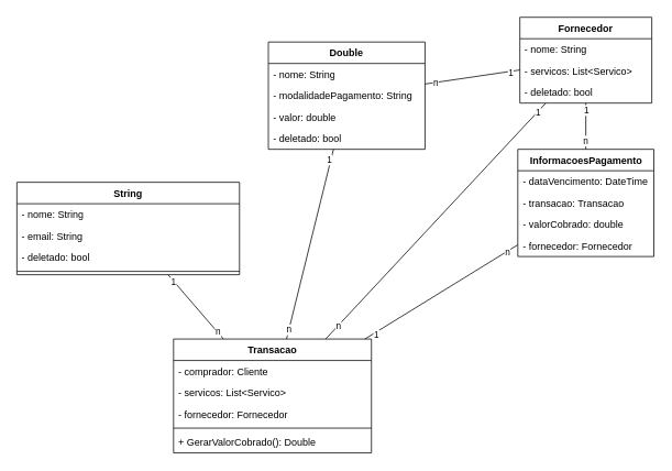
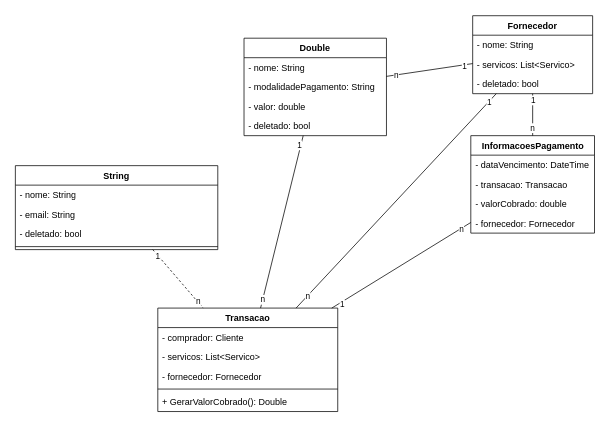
  <mxCell id="0" />
  <mxCell id="1" parent="0" />
  <mxCell id="2" value="String" style="swimlane;fontStyle=1;align=center;verticalAlign=top;childLayout=stackLayout;horizontal=1;startSize=26;horizontalStack=0;resizeParent=1;resizeParentMax=0;resizeLast=0;collapsible=1;marginBottom=0;whiteSpace=wrap;html=1;" parent="1" vertex="1"><mxGeometry x="20" y="220" width="270" height="112" as="geometry" /></mxCell>
  <mxCell id="3" value="- nome: String" style="text;strokeColor=none;fillColor=none;align=left;verticalAlign=top;spacingLeft=4;spacingRight=4;overflow=hidden;rotatable=0;points=[[0,0.5],[1,0.5]];portConstraint=eastwest;whiteSpace=wrap;html=1;" parent="2" vertex="1"><mxGeometry y="26" width="270" height="26" as="geometry" /></mxCell>
  <mxCell id="4" value="- email: String" style="text;strokeColor=none;fillColor=none;align=left;verticalAlign=top;spacingLeft=4;spacingRight=4;overflow=hidden;rotatable=0;points=[[0,0.5],[1,0.5]];portConstraint=eastwest;whiteSpace=wrap;html=1;" parent="2" vertex="1"><mxGeometry y="52" width="270" height="26" as="geometry" /></mxCell>
  <mxCell id="5" value="- deletado: bool" style="text;strokeColor=none;fillColor=none;align=left;verticalAlign=top;spacingLeft=4;spacingRight=4;overflow=hidden;rotatable=0;points=[[0,0.5],[1,0.5]];portConstraint=eastwest;whiteSpace=wrap;html=1;" vertex="1" parent="2"><mxGeometry y="78" width="270" height="26" as="geometry" /></mxCell>
  <mxCell id="6" value="" style="line;strokeWidth=1;fillColor=none;align=left;verticalAlign=middle;spacingTop=-1;spacingLeft=3;spacingRight=3;rotatable=0;labelPosition=right;points=[];portConstraint=eastwest;strokeColor=inherit;" parent="2" vertex="1"><mxGeometry y="104" width="270" height="8" as="geometry" /></mxCell>
  <mxCell id="7" value="Double" style="swimlane;fontStyle=1;align=center;verticalAlign=top;childLayout=stackLayout;horizontal=1;startSize=26;horizontalStack=0;resizeParent=1;resizeParentMax=0;resizeLast=0;collapsible=1;marginBottom=0;whiteSpace=wrap;html=1;" parent="1" vertex="1"><mxGeometry x="325" y="50" width="190" height="130" as="geometry" /></mxCell>
  <mxCell id="8" value="- nome: String" style="text;strokeColor=none;fillColor=none;align=left;verticalAlign=top;spacingLeft=4;spacingRight=4;overflow=hidden;rotatable=0;points=[[0,0.5],[1,0.5]];portConstraint=eastwest;whiteSpace=wrap;html=1;" parent="7" vertex="1"><mxGeometry y="26" width="190" height="26" as="geometry" /></mxCell>
  <mxCell id="9" value="- modalidadePagamento: String" style="text;strokeColor=none;fillColor=none;align=left;verticalAlign=top;spacingLeft=4;spacingRight=4;overflow=hidden;rotatable=0;points=[[0,0.5],[1,0.5]];portConstraint=eastwest;whiteSpace=wrap;html=1;" parent="7" vertex="1"><mxGeometry y="52" width="190" height="26" as="geometry" /></mxCell>
  <mxCell id="10" value="- valor: double" style="text;strokeColor=none;fillColor=none;align=left;verticalAlign=top;spacingLeft=4;spacingRight=4;overflow=hidden;rotatable=0;points=[[0,0.5],[1,0.5]];portConstraint=eastwest;whiteSpace=wrap;html=1;" parent="7" vertex="1"><mxGeometry y="78" width="190" height="26" as="geometry" /></mxCell>
  <mxCell id="11" value="- deletado: bool" style="text;strokeColor=none;fillColor=none;align=left;verticalAlign=top;spacingLeft=4;spacingRight=4;overflow=hidden;rotatable=0;points=[[0,0.5],[1,0.5]];portConstraint=eastwest;whiteSpace=wrap;html=1;" parent="7" vertex="1"><mxGeometry y="104" width="190" height="26" as="geometry" /></mxCell>
  <mxCell id="12" value="Fornecedor" style="swimlane;fontStyle=1;align=center;verticalAlign=top;childLayout=stackLayout;horizontal=1;startSize=26;horizontalStack=0;resizeParent=1;resizeParentMax=0;resizeLast=0;collapsible=1;marginBottom=0;whiteSpace=wrap;html=1;" parent="1" vertex="1"><mxGeometry x="630" y="20" width="160" height="104" as="geometry" /></mxCell>
  <mxCell id="13" value="- nome: String" style="text;strokeColor=none;fillColor=none;align=left;verticalAlign=top;spacingLeft=4;spacingRight=4;overflow=hidden;rotatable=0;points=[[0,0.5],[1,0.5]];portConstraint=eastwest;whiteSpace=wrap;html=1;" parent="12" vertex="1"><mxGeometry y="26" width="160" height="26" as="geometry" /></mxCell>
  <mxCell id="14" value="- servicos: List&amp;lt;Servico&amp;gt;" style="text;strokeColor=none;fillColor=none;align=left;verticalAlign=top;spacingLeft=4;spacingRight=4;overflow=hidden;rotatable=0;points=[[0,0.5],[1,0.5]];portConstraint=eastwest;whiteSpace=wrap;html=1;" parent="12" vertex="1"><mxGeometry y="52" width="160" height="26" as="geometry" /></mxCell>
  <mxCell id="15" value="- deletado: bool" style="text;strokeColor=none;fillColor=none;align=left;verticalAlign=top;spacingLeft=4;spacingRight=4;overflow=hidden;rotatable=0;points=[[0,0.5],[1,0.5]];portConstraint=eastwest;whiteSpace=wrap;html=1;" vertex="1" parent="12"><mxGeometry y="78" width="160" height="26" as="geometry" /></mxCell>
  <mxCell id="16" value="Transacao" style="swimlane;fontStyle=1;align=center;verticalAlign=top;childLayout=stackLayout;horizontal=1;startSize=26;horizontalStack=0;resizeParent=1;resizeParentMax=0;resizeLast=0;collapsible=1;marginBottom=0;whiteSpace=wrap;html=1;" parent="1" vertex="1"><mxGeometry x="210" y="410" width="240" height="138" as="geometry"><mxRectangle x="230" y="420" width="100" height="30" as="alternateBounds" /></mxGeometry></mxCell>
  <mxCell id="17" value="- comprador: Cliente" style="text;strokeColor=none;fillColor=none;align=left;verticalAlign=top;spacingLeft=4;spacingRight=4;overflow=hidden;rotatable=0;points=[[0,0.5],[1,0.5]];portConstraint=eastwest;whiteSpace=wrap;html=1;" parent="16" vertex="1"><mxGeometry y="26" width="240" height="26" as="geometry" /></mxCell>
  <mxCell id="18" value="- servicos: List&amp;lt;Servico&amp;gt;" style="text;strokeColor=none;fillColor=none;align=left;verticalAlign=top;spacingLeft=4;spacingRight=4;overflow=hidden;rotatable=0;points=[[0,0.5],[1,0.5]];portConstraint=eastwest;whiteSpace=wrap;html=1;" parent="16" vertex="1"><mxGeometry y="52" width="240" height="26" as="geometry" /></mxCell>
  <mxCell id="19" value="- fornecedor: Fornecedor" style="text;strokeColor=none;fillColor=none;align=left;verticalAlign=top;spacingLeft=4;spacingRight=4;overflow=hidden;rotatable=0;points=[[0,0.5],[1,0.5]];portConstraint=eastwest;whiteSpace=wrap;html=1;" parent="16" vertex="1"><mxGeometry y="78" width="240" height="26" as="geometry" /></mxCell>
  <mxCell id="20" value="" style="line;strokeWidth=1;fillColor=none;align=left;verticalAlign=middle;spacingTop=-1;spacingLeft=3;spacingRight=3;rotatable=0;labelPosition=right;points=[];portConstraint=eastwest;strokeColor=inherit;" parent="16" vertex="1"><mxGeometry y="104" width="240" height="8" as="geometry" /></mxCell>
  <mxCell id="21" value="+ GerarValorCobrado(): Double" style="text;strokeColor=none;fillColor=none;align=left;verticalAlign=top;spacingLeft=4;spacingRight=4;overflow=hidden;rotatable=0;points=[[0,0.5],[1,0.5]];portConstraint=eastwest;whiteSpace=wrap;html=1;" parent="16" vertex="1"><mxGeometry y="112" width="240" height="26" as="geometry" /></mxCell>
  <mxCell id="22" value="InformacoesPagamento" style="swimlane;fontStyle=1;align=center;verticalAlign=top;childLayout=stackLayout;horizontal=1;startSize=26;horizontalStack=0;resizeParent=1;resizeParentMax=0;resizeLast=0;collapsible=1;marginBottom=0;whiteSpace=wrap;html=1;" parent="1" vertex="1"><mxGeometry x="627.5" y="180" width="165" height="130" as="geometry" /></mxCell>
  <mxCell id="23" value="- dataVencimento: DateTime" style="text;strokeColor=none;fillColor=none;align=left;verticalAlign=top;spacingLeft=4;spacingRight=4;overflow=hidden;rotatable=0;points=[[0,0.5],[1,0.5]];portConstraint=eastwest;whiteSpace=wrap;html=1;" parent="22" vertex="1"><mxGeometry y="26" width="165" height="26" as="geometry" /></mxCell>
  <mxCell id="24" value="- transacao: Transacao" style="text;strokeColor=none;fillColor=none;align=left;verticalAlign=top;spacingLeft=4;spacingRight=4;overflow=hidden;rotatable=0;points=[[0,0.5],[1,0.5]];portConstraint=eastwest;whiteSpace=wrap;html=1;" parent="22" vertex="1"><mxGeometry y="52" width="165" height="26" as="geometry" /></mxCell>
  <mxCell id="25" value="- valorCobrado: double" style="text;strokeColor=none;fillColor=none;align=left;verticalAlign=top;spacingLeft=4;spacingRight=4;overflow=hidden;rotatable=0;points=[[0,0.5],[1,0.5]];portConstraint=eastwest;whiteSpace=wrap;html=1;" parent="22" vertex="1"><mxGeometry y="78" width="165" height="26" as="geometry" /></mxCell>
  <mxCell id="26" value="- fornecedor: Fornecedor" style="text;strokeColor=none;fillColor=none;align=left;verticalAlign=top;spacingLeft=4;spacingRight=4;overflow=hidden;rotatable=0;points=[[0,0.5],[1,0.5]];portConstraint=eastwest;whiteSpace=wrap;html=1;" parent="22" vertex="1"><mxGeometry y="104" width="165" height="26" as="geometry" /></mxCell>
  <mxCell id="27" value="" style="endArrow=none;html=1;rounded=0;" edge="1" parent="1" source="7" target="12"><mxGeometry width="50" height="50" relative="1" as="geometry"><mxPoint x="550" y="80" as="sourcePoint" /><mxPoint x="600" y="30" as="targetPoint" /></mxGeometry></mxCell>
  <mxCell id="28" value="n" style="edgeLabel;html=1;align=center;verticalAlign=middle;resizable=0;points=[];" vertex="1" connectable="0" parent="27"><mxGeometry x="-0.773" relative="1" as="geometry"><mxPoint as="offset" /></mxGeometry></mxCell>
  <mxCell id="29" value="1" style="edgeLabel;html=1;align=center;verticalAlign=middle;resizable=0;points=[];" vertex="1" connectable="0" parent="27"><mxGeometry x="0.787" y="-1" relative="1" as="geometry"><mxPoint as="offset" /></mxGeometry></mxCell>
  <mxCell id="30" value="" style="endArrow=none;html=1;rounded=0;" edge="1" parent="1" source="22" target="12"><mxGeometry width="50" height="50" relative="1" as="geometry"><mxPoint x="620" y="170" as="sourcePoint" /><mxPoint x="670" y="120" as="targetPoint" /></mxGeometry></mxCell>
  <mxCell id="31" value="n" style="edgeLabel;html=1;align=center;verticalAlign=middle;resizable=0;points=[];" vertex="1" connectable="0" parent="30"><mxGeometry x="-0.614" y="1" relative="1" as="geometry"><mxPoint as="offset" /></mxGeometry></mxCell>
  <mxCell id="32" value="1" style="edgeLabel;html=1;align=center;verticalAlign=middle;resizable=0;points=[];" vertex="1" connectable="0" parent="30"><mxGeometry x="0.709" relative="1" as="geometry"><mxPoint as="offset" /></mxGeometry></mxCell>
- <mxCell id="33" value="" style="endArrow=none;html=1;rounded=0;" edge="1" parent="1" source="2" target="16"><mxGeometry width="50" height="50" relative="1" as="geometry"><mxPoint x="170" y="430" as="sourcePoint" /><mxPoint x="220" y="380" as="targetPoint" /></mxGeometry></mxCell>
+ <mxCell id="33" value="" style="endArrow=none;html=1;rounded=0;dashed=1;" edge="1" parent="1" source="2" target="16"><mxGeometry width="50" height="50" relative="1" as="geometry"><mxPoint x="170" y="430" as="sourcePoint" /><mxPoint x="220" y="380" as="targetPoint" /></mxGeometry></mxCell>
  <mxCell id="34" value="1" style="edgeLabel;html=1;align=center;verticalAlign=middle;resizable=0;points=[];" vertex="1" connectable="0" parent="33"><mxGeometry x="-0.793" y="-1" relative="1" as="geometry"><mxPoint as="offset" /></mxGeometry></mxCell>
  <mxCell id="35" value="n" style="edgeLabel;html=1;align=center;verticalAlign=middle;resizable=0;points=[];" vertex="1" connectable="0" parent="33"><mxGeometry x="0.773" y="1" relative="1" as="geometry"><mxPoint as="offset" /></mxGeometry></mxCell>
  <mxCell id="36" value="" style="endArrow=none;html=1;rounded=0;" edge="1" parent="1" source="16" target="7"><mxGeometry width="50" height="50" relative="1" as="geometry"><mxPoint x="350" y="310" as="sourcePoint" /><mxPoint x="400" y="260" as="targetPoint" /></mxGeometry></mxCell>
  <mxCell id="37" value="1" style="edgeLabel;html=1;align=center;verticalAlign=middle;resizable=0;points=[];" vertex="1" connectable="0" parent="36"><mxGeometry x="0.894" y="2" relative="1" as="geometry"><mxPoint as="offset" /></mxGeometry></mxCell>
  <mxCell id="38" value="n" style="edgeLabel;html=1;align=center;verticalAlign=middle;resizable=0;points=[];" vertex="1" connectable="0" parent="36"><mxGeometry x="-0.902" relative="1" as="geometry"><mxPoint as="offset" /></mxGeometry></mxCell>
  <mxCell id="39" value="" style="endArrow=none;html=1;rounded=0;" edge="1" parent="1" source="16" target="12"><mxGeometry width="50" height="50" relative="1" as="geometry"><mxPoint x="500" y="280" as="sourcePoint" /><mxPoint x="550" y="230" as="targetPoint" /></mxGeometry></mxCell>
  <mxCell id="40" value="n" style="edgeLabel;html=1;align=center;verticalAlign=middle;resizable=0;points=[];" vertex="1" connectable="0" parent="39"><mxGeometry x="-0.894" y="1" relative="1" as="geometry"><mxPoint x="1" as="offset" /></mxGeometry></mxCell>
  <mxCell id="41" value="1" style="edgeLabel;html=1;align=center;verticalAlign=middle;resizable=0;points=[];" vertex="1" connectable="0" parent="39"><mxGeometry x="0.92" y="-1" relative="1" as="geometry"><mxPoint as="offset" /></mxGeometry></mxCell>
  <mxCell id="42" value="" style="endArrow=none;html=1;rounded=0;" edge="1" parent="1" source="16" target="22"><mxGeometry width="50" height="50" relative="1" as="geometry"><mxPoint x="540" y="400" as="sourcePoint" /><mxPoint x="590" y="350" as="targetPoint" /></mxGeometry></mxCell>
  <mxCell id="43" value="n" style="edgeLabel;html=1;align=center;verticalAlign=middle;resizable=0;points=[];" vertex="1" connectable="0" parent="42"><mxGeometry x="0.858" y="-1" relative="1" as="geometry"><mxPoint as="offset" /></mxGeometry></mxCell>
  <mxCell id="44" value="1" style="edgeLabel;html=1;align=center;verticalAlign=middle;resizable=0;points=[];" vertex="1" connectable="0" parent="42"><mxGeometry x="-0.87" y="-2" relative="1" as="geometry"><mxPoint as="offset" /></mxGeometry></mxCell>
